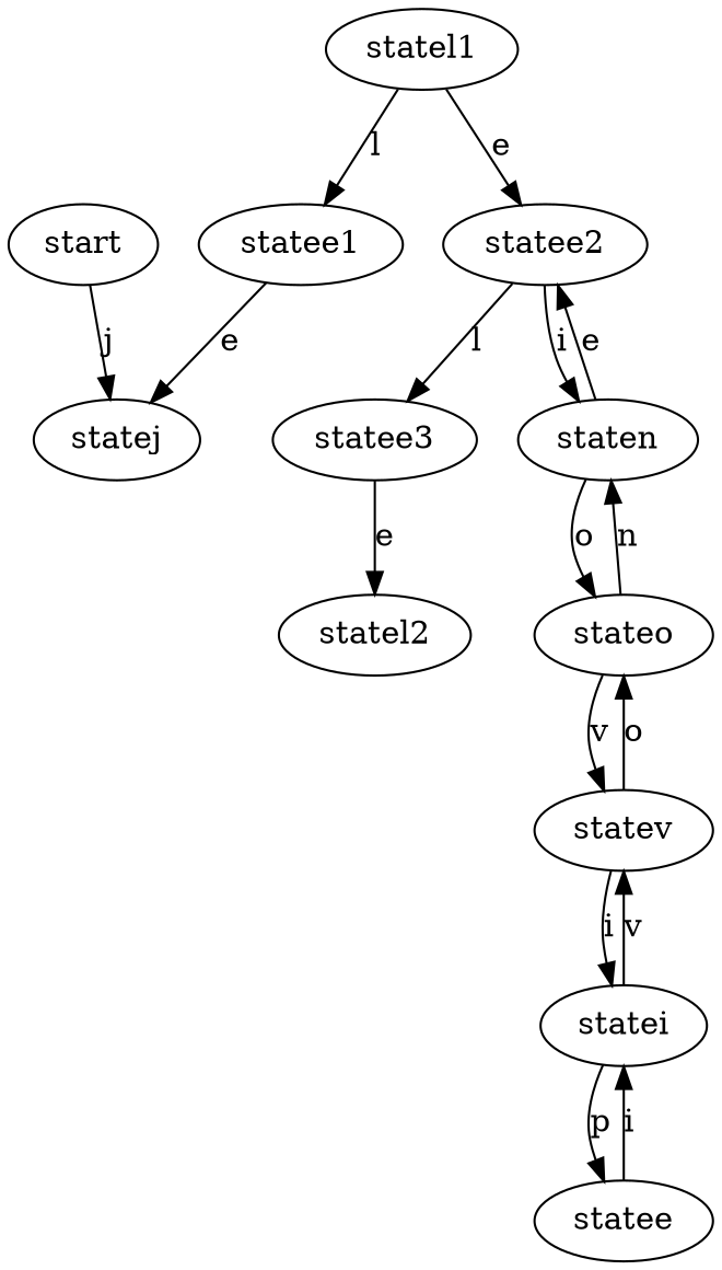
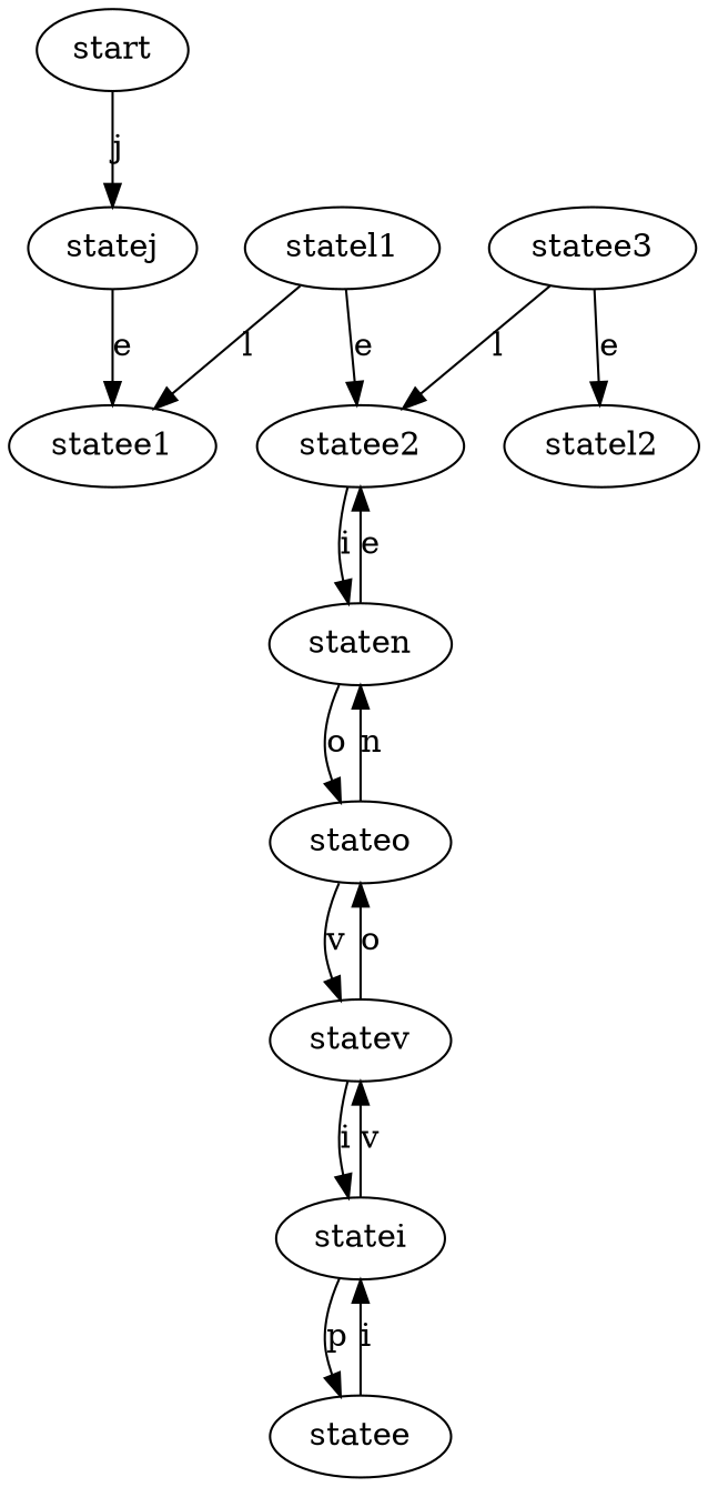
  digraph {
    n1 [label=start]
    statej
    statee1
    statel1
    statee2
    statee3
    staten
    statel2
    stateo
    statev
    statei
    n12 [label=statee]
    n1 -> statej [label=j]
-   statee1 -> statej [label=e]
+   statej -> statee1 [label=e]
    statel1 -> statee1 [label=l]
    statel1 -> statee2 [label=e]
-   statee2 -> statee3 [label=l]
+   statee3 -> statee2 [label=l]
    statee2 -> staten [label=i]
    statee3 -> statel2 [label=e]
    staten -> statee2 [label=e]
    staten -> stateo [label=o]
    stateo -> staten [label=n]
    stateo -> statev [label=v]
    statev -> stateo [label=o]
    statev -> statei [label=i]
    statei -> statev [label=v]
    statei -> n12 [label=p]
    n12 -> statei [label=i]
  }
